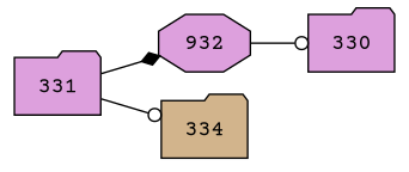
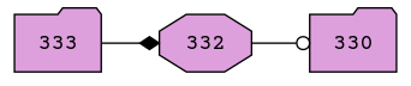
  digraph {
    concentrate=true
    fontname="Courier Prime"
    rankdir=LR
    node [fillcolor=plum fontname="Courier Prime" shape=folder style=filled]
    edge [arrowhead=odot fontname="Courier Prime"]
-   n1 [label=932 shape=octagon]
+   n1 [label=332 shape=octagon]
    n2 [label=330]
-   n3 [label=331]
-   n4 [fillcolor=tan label=334]
+   n3 [label=333]
    n1 -> n2
    n3 -> n1 [arrowhead=diamond]
-   n3 -> n4
  }
